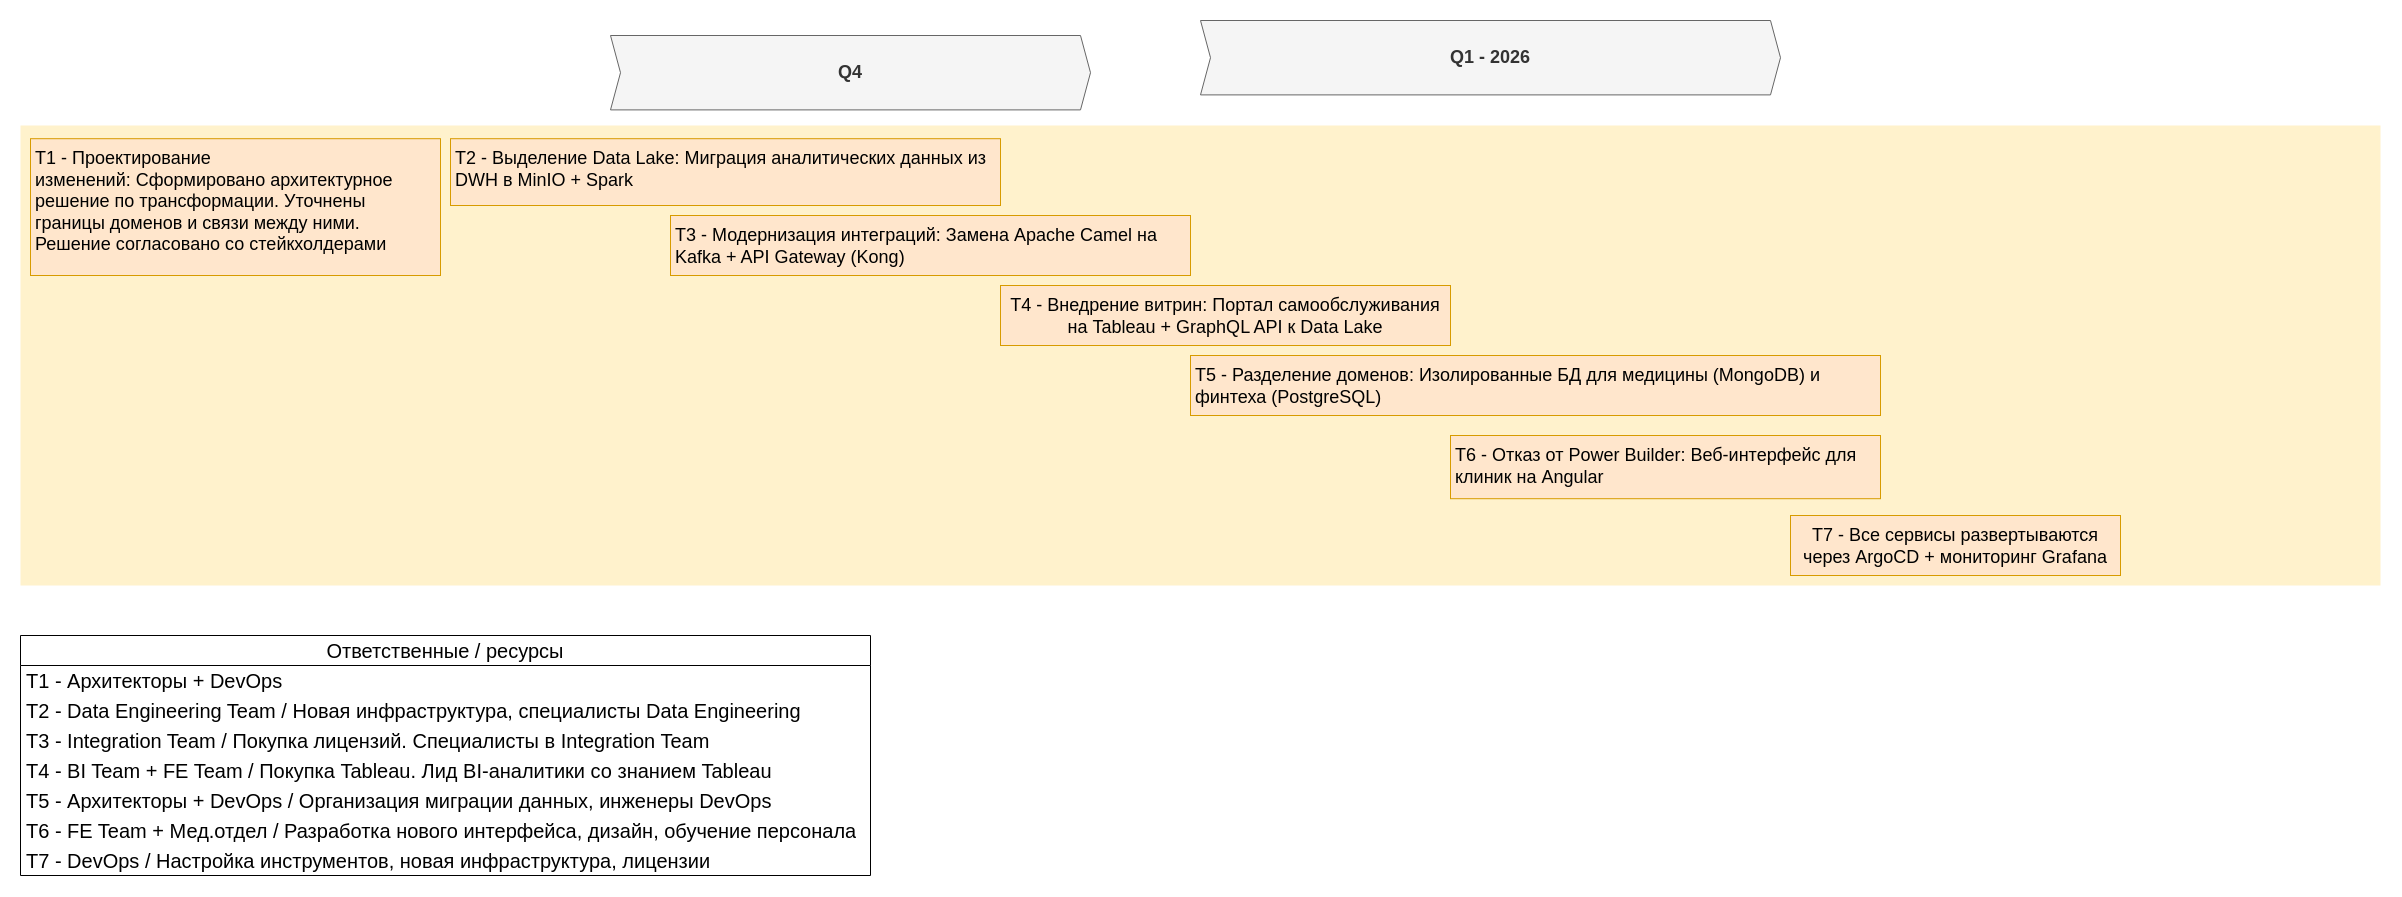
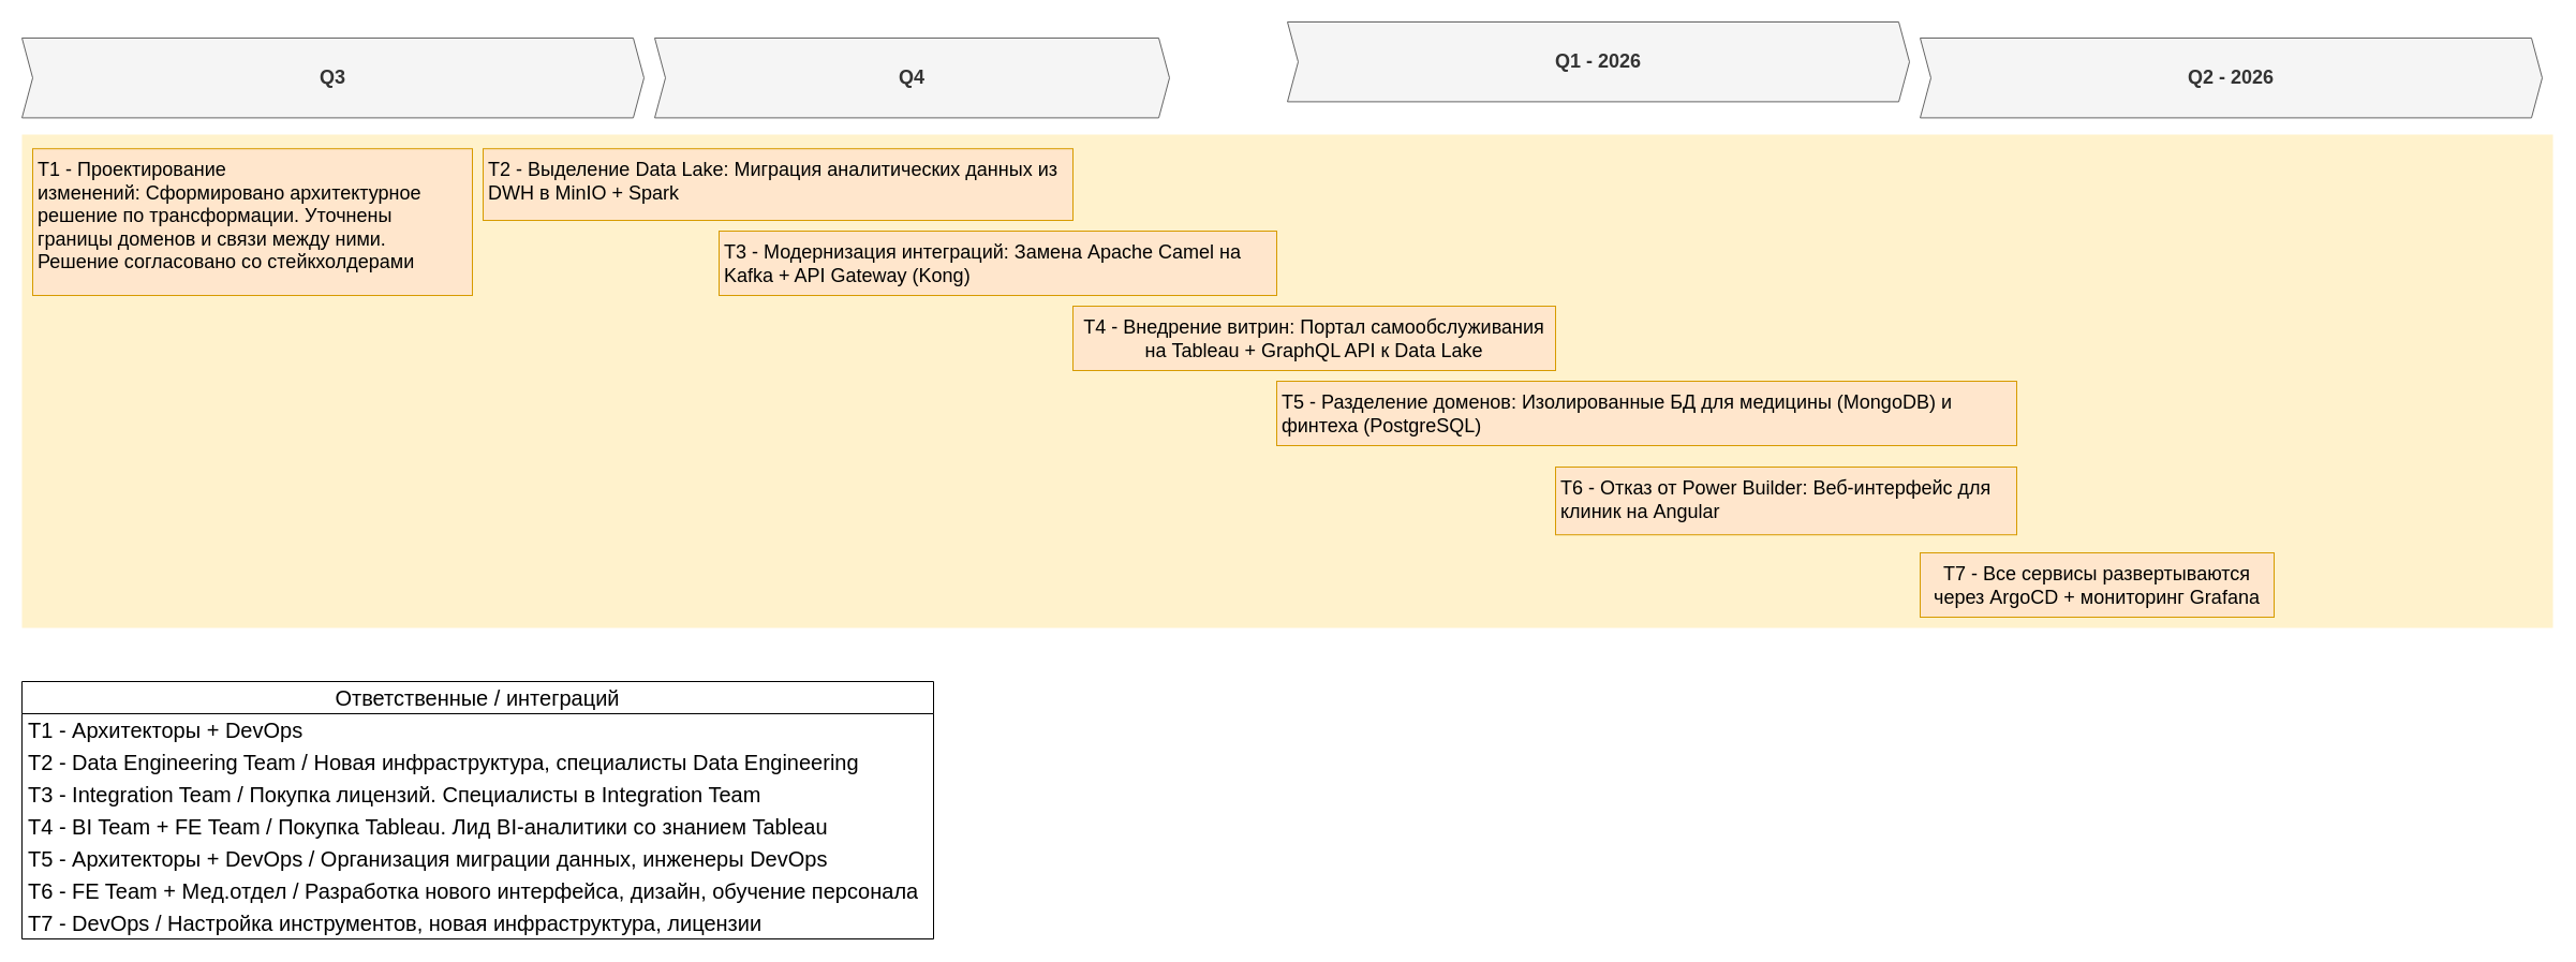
  <mxCell id="0" />
  <mxCell id="1" parent="0" />
  <mxCell id="2" value="" style="shape=rect;fillColor=#fff2cc;strokeColor=none;fontSize=24;html=1;whiteSpace=wrap;align=left;verticalAlign=top;spacing=5;rounded=0;" parent="1" vertex="1"><mxGeometry x="20" y="125" width="2360" height="460" as="geometry" /></mxCell>
  <mxCell id="3" value="T2 -&amp;nbsp;Выделение Data Lake:&amp;nbsp;Миграция аналитических данных из DWH в MinIO + Spark" style="shape=rect;fillColor=#ffe6cc;strokeColor=#d79b00;fontSize=18;html=1;whiteSpace=wrap;align=left;verticalAlign=top;spacing=5;rounded=0;" parent="1" vertex="1"><mxGeometry x="450" y="138.2" width="550" height="66.8" as="geometry" /></mxCell>
+ <mxCell id="4" value="Q3" style="shape=step;perimeter=stepPerimeter;whiteSpace=wrap;html=1;fixedSize=1;size=10;fillColor=#f5f5f5;strokeColor=#666666;fontSize=18;fontStyle=1;align=center;rounded=0;fontColor=#333333;" parent="1" vertex="1"><mxGeometry x="20" y="35" width="580" height="74.4" as="geometry" /></mxCell>
  <mxCell id="5" value="Т4 -&amp;nbsp;Внедрение витрин:&amp;nbsp;Портал самообслуживания на Tableau + GraphQL API к Data Lake" style="shape=rect;fillColor=#ffe6cc;strokeColor=#d79b00;fontSize=18;html=1;whiteSpace=wrap;align=center;verticalAlign=top;spacing=5;rounded=0;" parent="1" vertex="1"><mxGeometry x="1000" y="285" width="450" height="60" as="geometry" /></mxCell>
  <mxCell id="6" value="T6 -&amp;nbsp;Отказ от Power Builder:&amp;nbsp;Веб-интерфейс для клиник на Angular" style="shape=rect;fillColor=#ffe6cc;strokeColor=#d79b00;fontSize=18;html=1;whiteSpace=wrap;align=left;verticalAlign=top;spacing=5;rounded=0;" parent="1" vertex="1"><mxGeometry x="1450" y="435" width="430" height="63.2" as="geometry" /></mxCell>
  <mxCell id="7" value="&lt;span style=&quot;text-align: left;&quot;&gt;T7 -&amp;nbsp;&lt;/span&gt;Все сервисы развертываются через ArgoCD + мониторинг Grafana" style="shape=rect;fillColor=#ffe6cc;strokeColor=#d79b00;fontSize=18;html=1;whiteSpace=wrap;align=center;verticalAlign=top;spacing=5;rounded=0;" parent="1" vertex="1"><mxGeometry x="1790" y="515" width="330" height="60" as="geometry" /></mxCell>
  <mxCell id="8" value="Т3 -&amp;nbsp;Модернизация интеграций:&amp;nbsp;Замена Apache Camel на Kafka + API Gateway (Kong)" style="shape=rect;fillColor=#ffe6cc;strokeColor=#d79b00;fontSize=18;html=1;whiteSpace=wrap;align=left;verticalAlign=top;spacing=5;rounded=0;" parent="1" vertex="1"><mxGeometry x="670" y="215" width="520" height="60" as="geometry" /></mxCell>
  <mxCell id="9" value="T5 -&amp;nbsp;Разделение доменов:&amp;nbsp;Изолированные БД для медицины (MongoDB) и финтеха (PostgreSQL)" style="shape=rect;fillColor=#ffe6cc;strokeColor=#d79b00;fontSize=18;html=1;whiteSpace=wrap;align=left;verticalAlign=top;spacing=5;rounded=0;" parent="1" vertex="1"><mxGeometry x="1190" y="355" width="690" height="60" as="geometry" /></mxCell>
  <mxCell id="10" value="Q4" style="shape=step;perimeter=stepPerimeter;whiteSpace=wrap;html=1;fixedSize=1;size=10;fillColor=#f5f5f5;strokeColor=#666666;fontSize=18;fontStyle=1;align=center;rounded=0;fontColor=#333333;" vertex="1" parent="1"><mxGeometry x="610" y="35" width="480" height="74.4" as="geometry" /></mxCell>
  <mxCell id="11" value="Q1 - 2026" style="shape=step;perimeter=stepPerimeter;whiteSpace=wrap;html=1;fixedSize=1;size=10;fillColor=#f5f5f5;strokeColor=#666666;fontSize=18;fontStyle=1;align=center;rounded=0;fontColor=#333333;" vertex="1" parent="1"><mxGeometry x="1200" y="20" width="580" height="74.4" as="geometry" /></mxCell>
+ <mxCell id="12" value="Q2 - 2026" style="shape=step;perimeter=stepPerimeter;whiteSpace=wrap;html=1;fixedSize=1;size=10;fillColor=#f5f5f5;strokeColor=#666666;fontSize=18;fontStyle=1;align=center;rounded=0;fontColor=#333333;" vertex="1" parent="1"><mxGeometry x="1790" y="35" width="580" height="74.4" as="geometry" /></mxCell>
  <mxCell id="13" value="T1 -&amp;nbsp;Проектирование изменений:&amp;nbsp;Сформировано архитектурное решение по трансформации. Уточнены границы доменов и связи между ними. Решение согласовано со стейкхолдерами" style="shape=rect;fillColor=#ffe6cc;strokeColor=#d79b00;fontSize=18;html=1;whiteSpace=wrap;align=left;verticalAlign=top;spacing=5;rounded=0;" vertex="1" parent="1"><mxGeometry x="30" y="138.2" width="410" height="136.8" as="geometry" /></mxCell>
- <mxCell id="14" value="Ответственные / ресурсы" style="swimlane;fontStyle=0;childLayout=stackLayout;horizontal=1;startSize=30;horizontalStack=0;resizeParent=1;resizeParentMax=0;resizeLast=0;collapsible=1;marginBottom=0;whiteSpace=wrap;html=1;fontSize=20;" vertex="1" parent="1"><mxGeometry x="20" y="635" width="850" height="240" as="geometry" /></mxCell>
+ <mxCell id="14" value="Ответственные / интеграций" style="swimlane;fontStyle=0;childLayout=stackLayout;horizontal=1;startSize=30;horizontalStack=0;resizeParent=1;resizeParentMax=0;resizeLast=0;collapsible=1;marginBottom=0;whiteSpace=wrap;html=1;fontSize=20;" vertex="1" parent="1"><mxGeometry x="20" y="635" width="850" height="240" as="geometry" /></mxCell>
  <mxCell id="15" value="Т1 -&amp;nbsp;Архитекторы + DevOps" style="text;strokeColor=none;fillColor=none;align=left;verticalAlign=middle;spacingLeft=4;spacingRight=4;overflow=hidden;points=[[0,0.5],[1,0.5]];portConstraint=eastwest;rotatable=0;whiteSpace=wrap;html=1;fontSize=20;" vertex="1" parent="14"><mxGeometry y="30" width="850" height="30" as="geometry" /></mxCell>
  <mxCell id="16" value="Т2 -&amp;nbsp;Data Engineering Team / Новая инфраструктура, специалисты Data Engineering" style="text;strokeColor=none;fillColor=none;align=left;verticalAlign=middle;spacingLeft=4;spacingRight=4;overflow=hidden;points=[[0,0.5],[1,0.5]];portConstraint=eastwest;rotatable=0;whiteSpace=wrap;html=1;fontSize=20;" vertex="1" parent="14"><mxGeometry y="60" width="850" height="30" as="geometry" /></mxCell>
  <mxCell id="17" value="Т3 -&amp;nbsp;Integration Team / Покупка лицензий. Специалисты в&amp;nbsp;Integration Team" style="text;strokeColor=none;fillColor=none;align=left;verticalAlign=middle;spacingLeft=4;spacingRight=4;overflow=hidden;points=[[0,0.5],[1,0.5]];portConstraint=eastwest;rotatable=0;whiteSpace=wrap;html=1;fontSize=20;" vertex="1" parent="14"><mxGeometry y="90" width="850" height="30" as="geometry" /></mxCell>
  <mxCell id="18" value="Т4 - BI Team + FE Team / Покупка&amp;nbsp;Tableau. Лид BI-аналитики со знанием&amp;nbsp;Tableau" style="text;strokeColor=none;fillColor=none;align=left;verticalAlign=middle;spacingLeft=4;spacingRight=4;overflow=hidden;points=[[0,0.5],[1,0.5]];portConstraint=eastwest;rotatable=0;whiteSpace=wrap;html=1;fontSize=20;" vertex="1" parent="14"><mxGeometry y="120" width="850" height="30" as="geometry" /></mxCell>
  <mxCell id="19" value="Т5 -&amp;nbsp;Архитекторы + DevOps / Организация миграции данных, инженеры DevOps&amp;nbsp;" style="text;strokeColor=none;fillColor=none;align=left;verticalAlign=middle;spacingLeft=4;spacingRight=4;overflow=hidden;points=[[0,0.5],[1,0.5]];portConstraint=eastwest;rotatable=0;whiteSpace=wrap;html=1;fontSize=20;" vertex="1" parent="14"><mxGeometry y="150" width="850" height="30" as="geometry" /></mxCell>
  <mxCell id="20" value="Т6 -&amp;nbsp;FE Team + Мед.отдел / Разработка нового интерфейса, дизайн, обучение персонала" style="text;strokeColor=none;fillColor=none;align=left;verticalAlign=middle;spacingLeft=4;spacingRight=4;overflow=hidden;points=[[0,0.5],[1,0.5]];portConstraint=eastwest;rotatable=0;whiteSpace=wrap;html=1;fontSize=20;" vertex="1" parent="14"><mxGeometry y="180" width="850" height="30" as="geometry" /></mxCell>
  <mxCell id="21" value="Т7 -&amp;nbsp;DevOps / Настройка инструментов, новая инфраструктура, лицензии" style="text;strokeColor=none;fillColor=none;align=left;verticalAlign=middle;spacingLeft=4;spacingRight=4;overflow=hidden;points=[[0,0.5],[1,0.5]];portConstraint=eastwest;rotatable=0;whiteSpace=wrap;html=1;fontSize=20;" vertex="1" parent="14"><mxGeometry y="210" width="850" height="30" as="geometry" /></mxCell>
